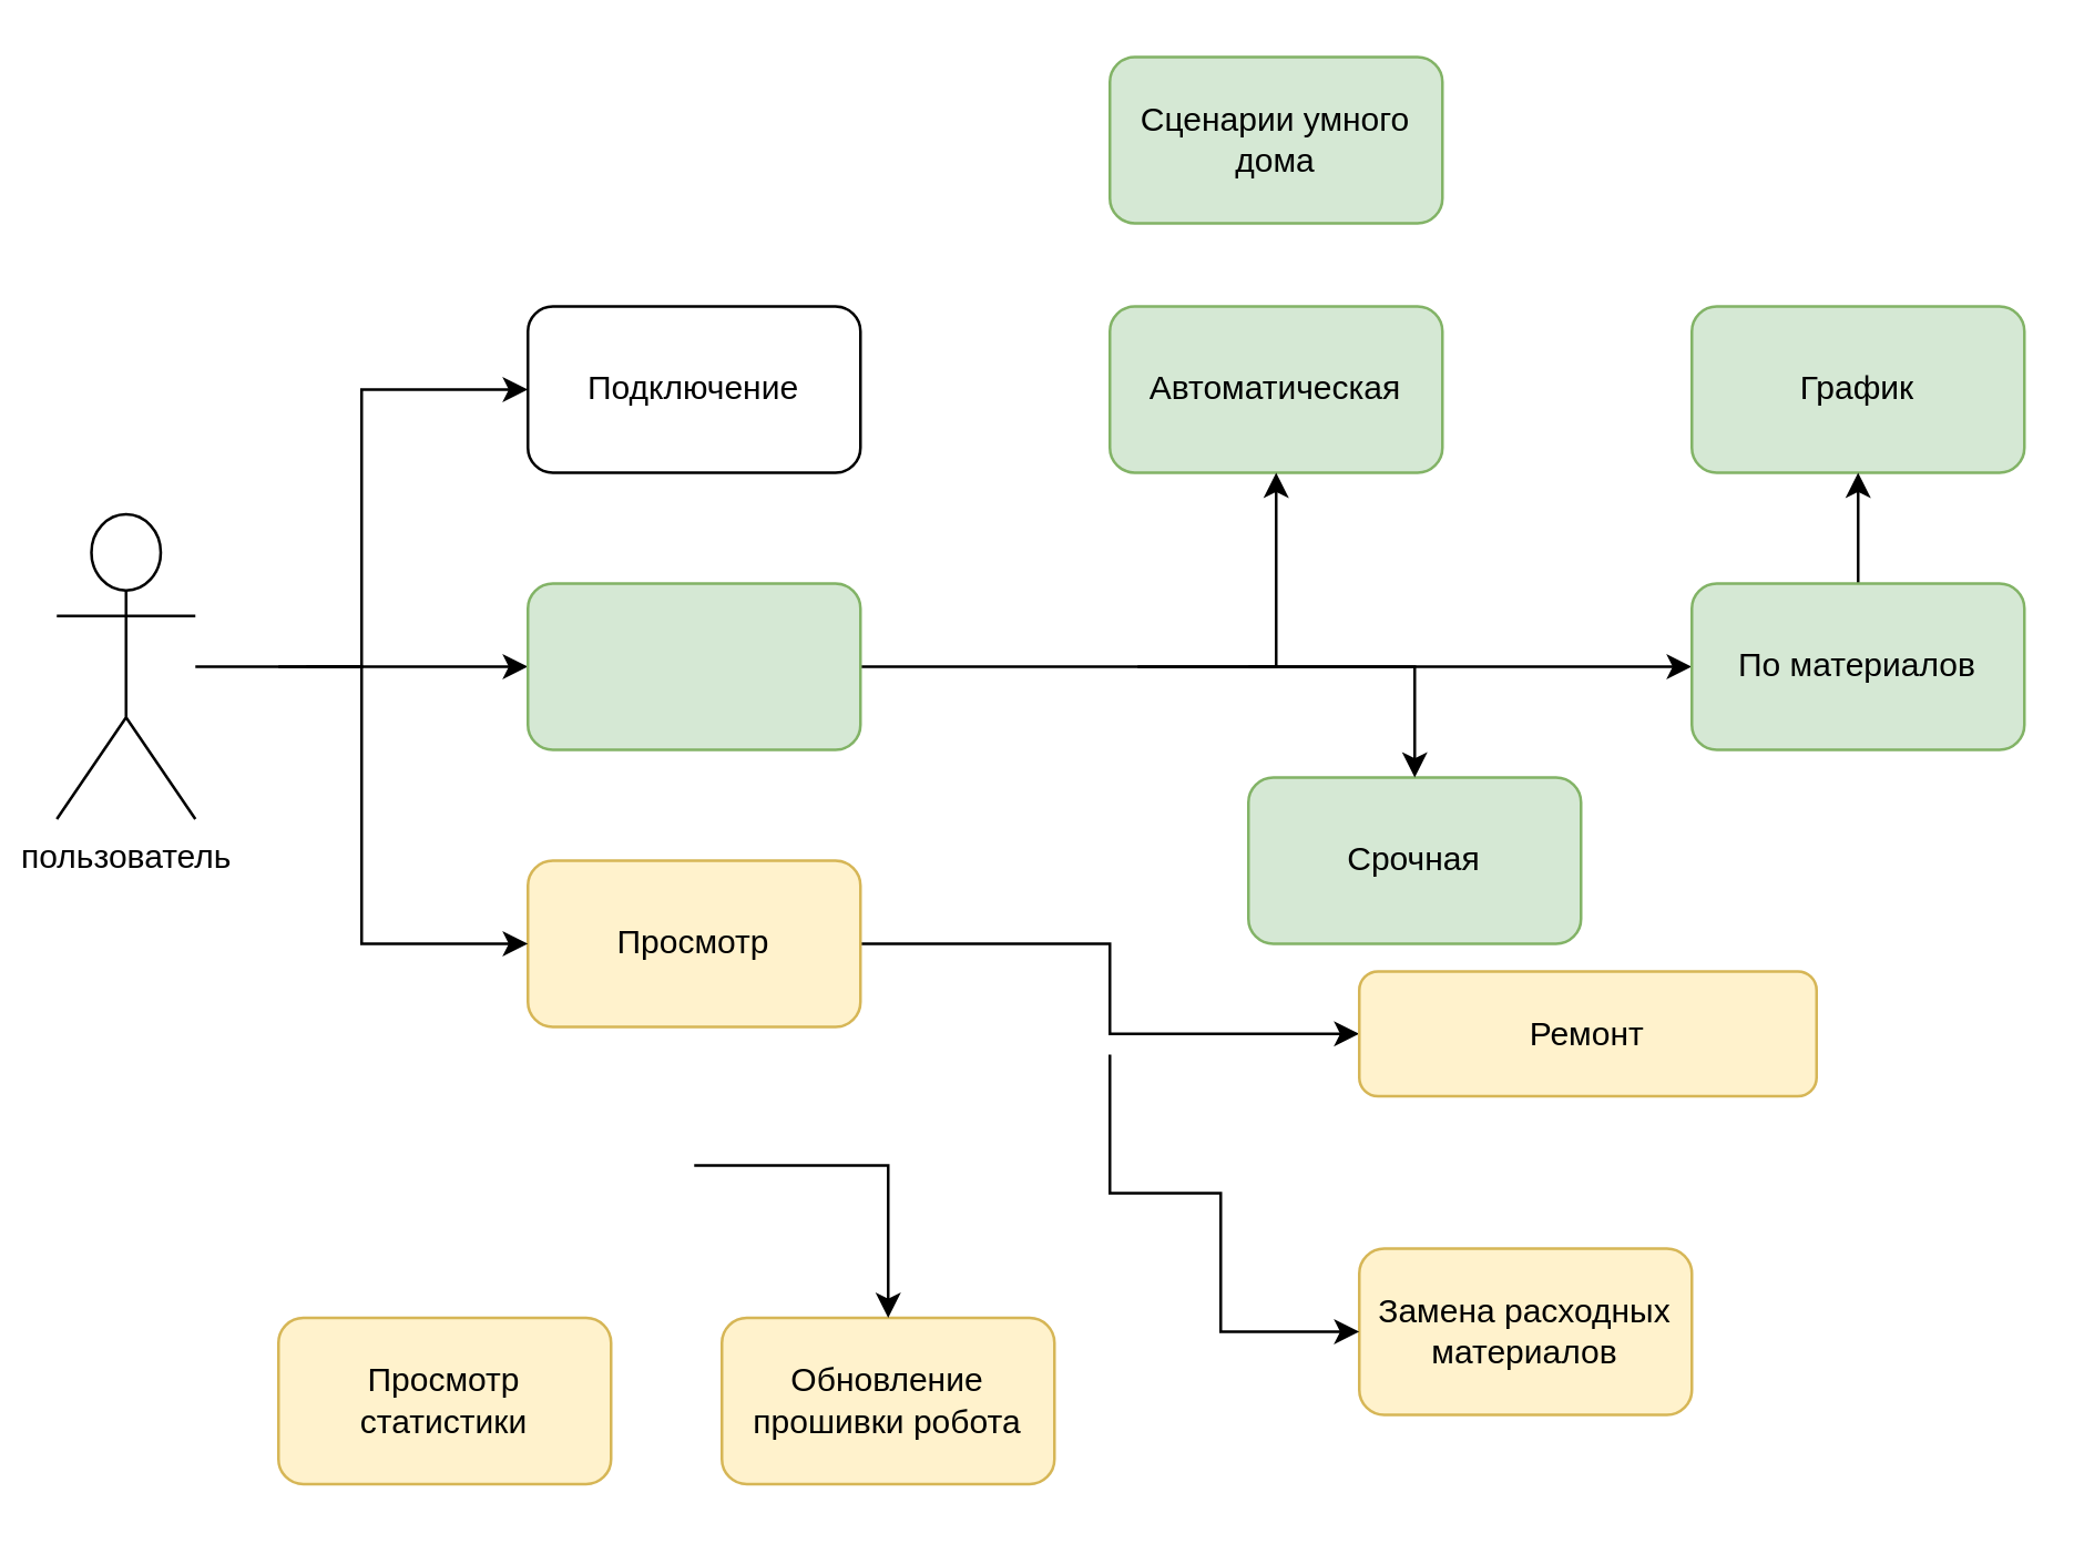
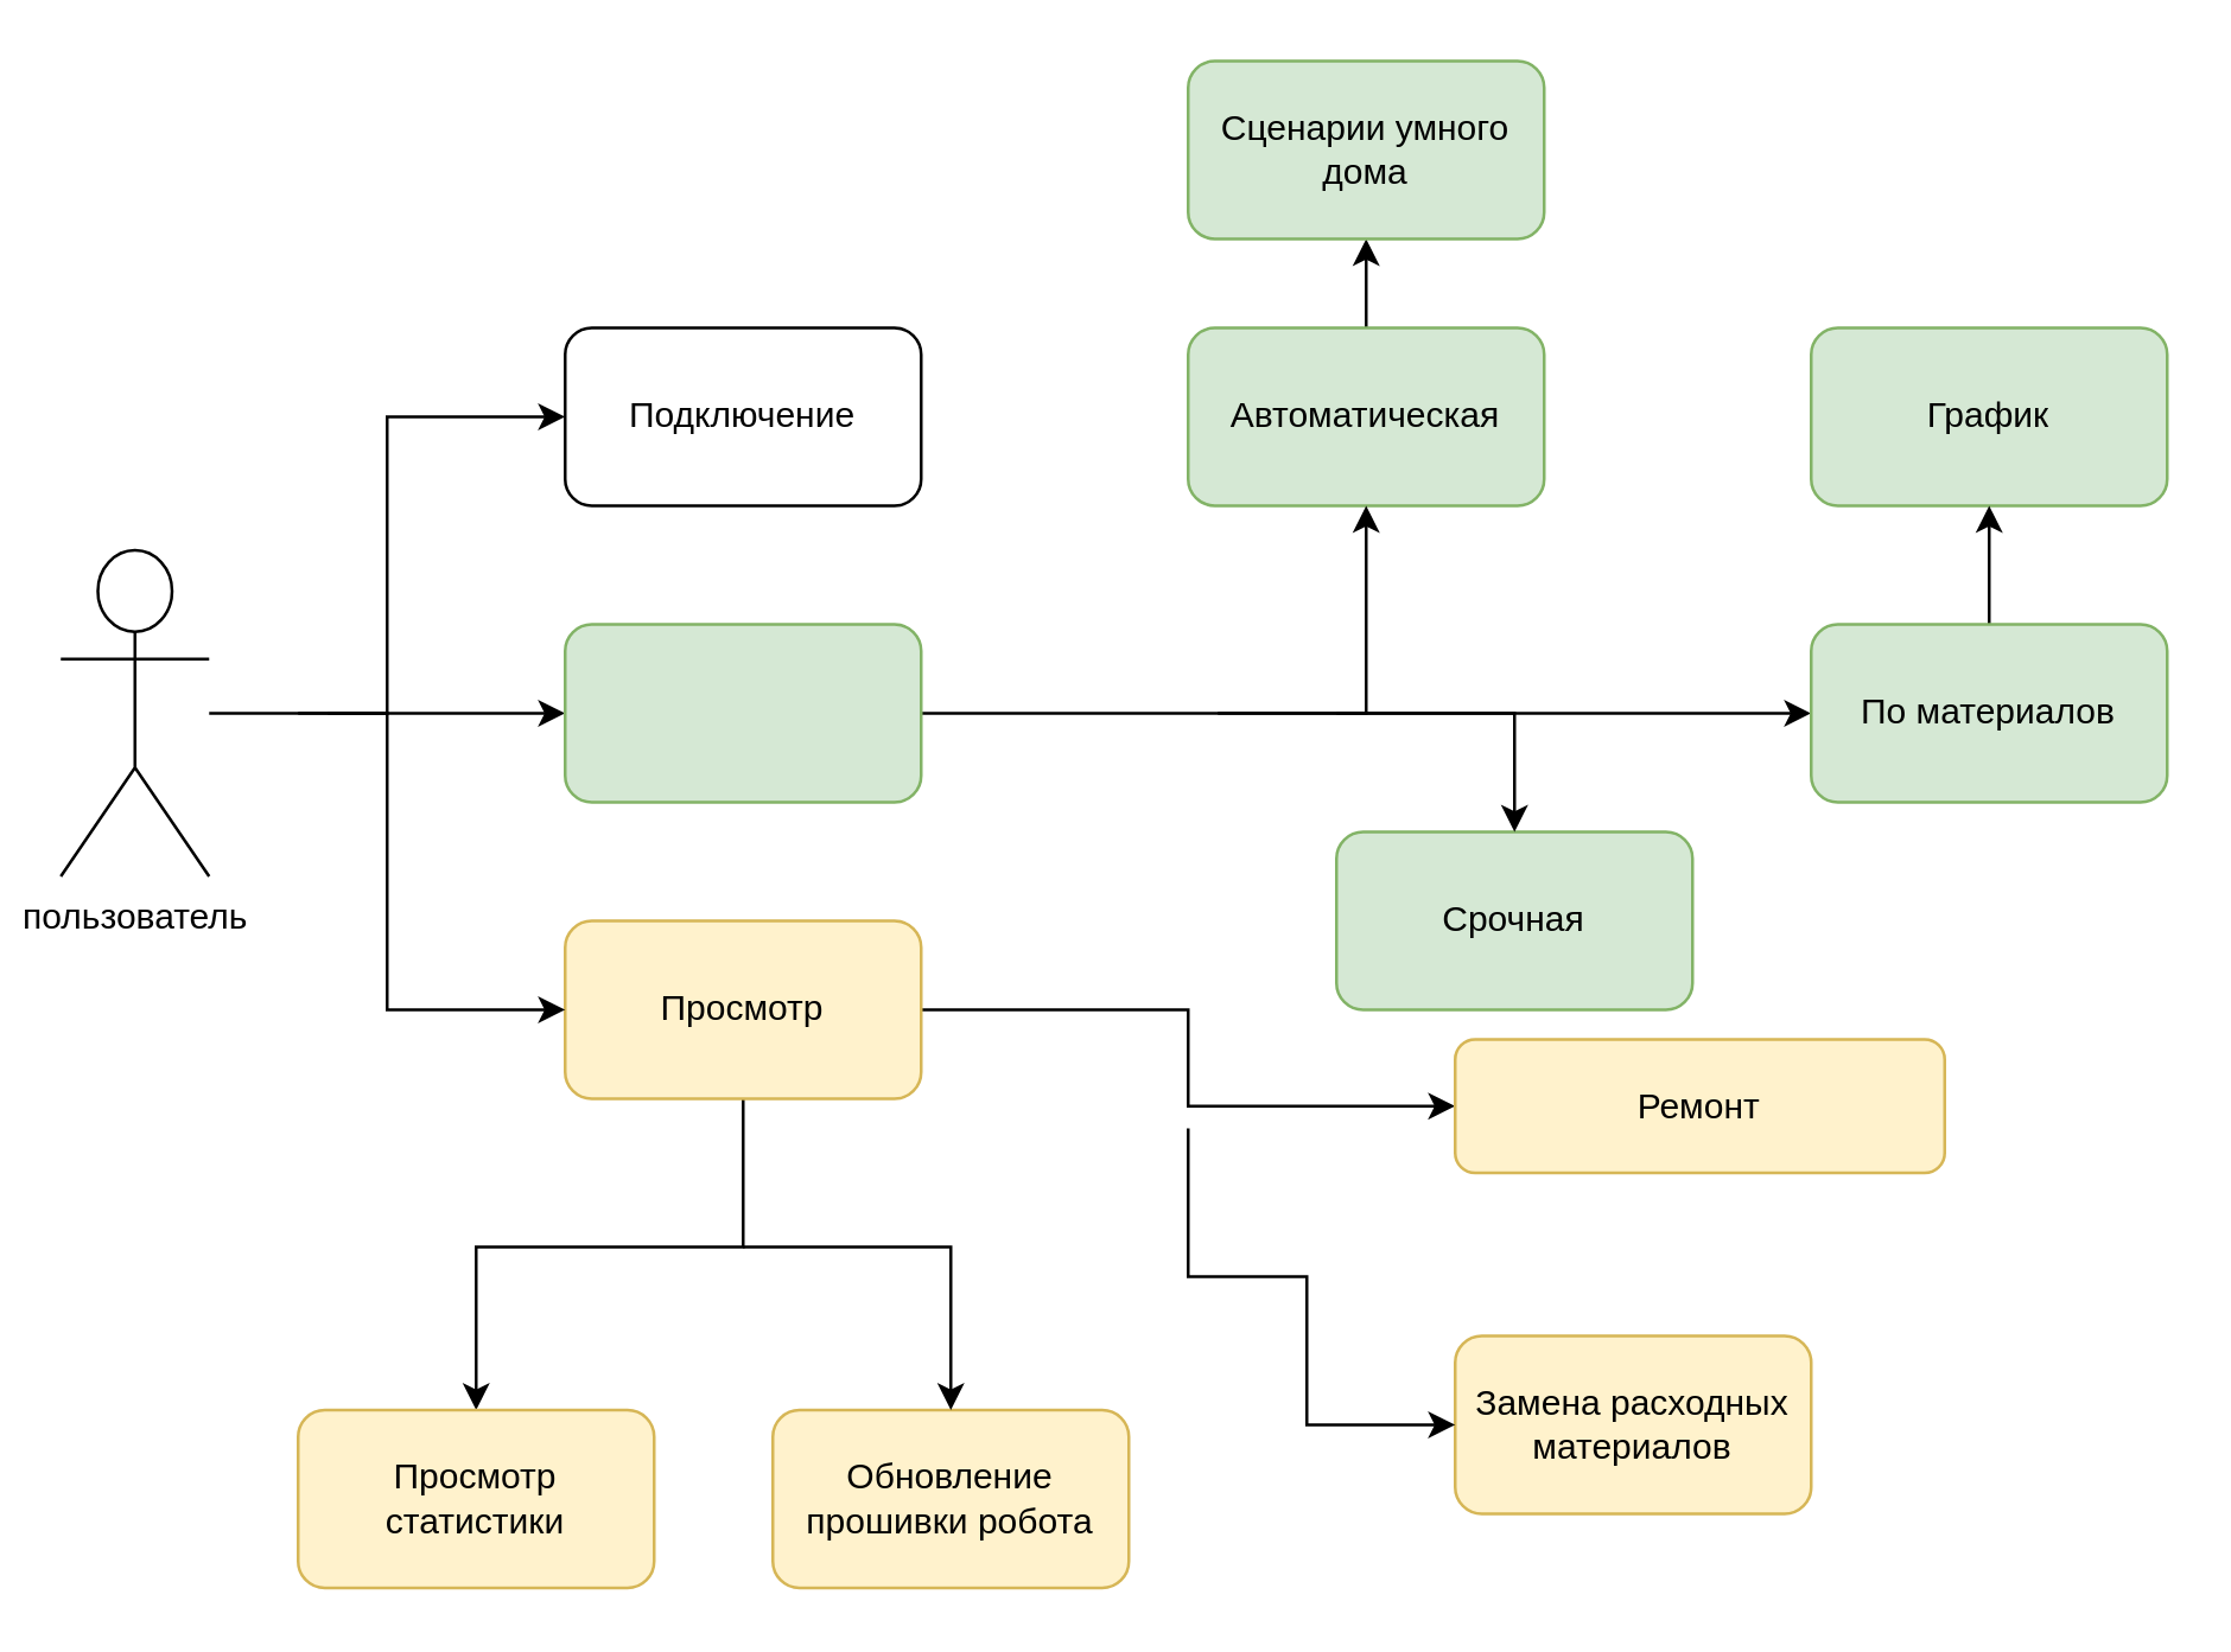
  <mxCell id="0" />
  <mxCell id="1" parent="0" />
  <mxCell id="2" style="edgeStyle=orthogonalEdgeStyle;rounded=0;orthogonalLoop=1;jettySize=auto;html=1;entryX=0;entryY=0.5;entryDx=0;entryDy=0;" edge="1" parent="1" source="3" target="6"><mxGeometry relative="1" as="geometry" /></mxCell>
  <mxCell id="3" value="пользователь" style="shape=umlActor;verticalLabelPosition=bottom;verticalAlign=top;html=1;outlineConnect=0;" vertex="1" parent="1"><mxGeometry x="20" y="185" width="50" height="110" as="geometry" /></mxCell>
  <mxCell id="4" value="Подключение" style="rounded=1;whiteSpace=wrap;html=1;" vertex="1" parent="1"><mxGeometry x="190" y="110" width="120" height="60" as="geometry" /></mxCell>
  <mxCell id="5" style="edgeStyle=orthogonalEdgeStyle;rounded=0;orthogonalLoop=1;jettySize=auto;html=1;" edge="1" parent="1" source="6" target="18"><mxGeometry relative="1" as="geometry" /></mxCell>
  <mxCell id="6" value="" style="rounded=1;whiteSpace=wrap;html=1;fillColor=#d5e8d4;strokeColor=#82b366;" vertex="1" parent="1"><mxGeometry x="190" y="210" width="120" height="60" as="geometry" /></mxCell>
  <mxCell id="7" style="edgeStyle=orthogonalEdgeStyle;rounded=0;orthogonalLoop=1;jettySize=auto;html=1;entryX=0;entryY=0.5;entryDx=0;entryDy=0;" edge="1" parent="1" source="9" target="12"><mxGeometry relative="1" as="geometry" /></mxCell>
+ <mxCell id="8" style="edgeStyle=orthogonalEdgeStyle;rounded=0;orthogonalLoop=1;jettySize=auto;html=1;" edge="1" parent="1" source="9" target="10"><mxGeometry relative="1" as="geometry"><Array as="points"><mxPoint x="250" y="420" /><mxPoint x="160" y="420" /></Array></mxGeometry></mxCell>
  <mxCell id="9" value="Просмотр" style="rounded=1;whiteSpace=wrap;html=1;fillColor=#fff2cc;strokeColor=#d6b656;" vertex="1" parent="1"><mxGeometry x="190" y="310" width="120" height="60" as="geometry" /></mxCell>
  <mxCell id="10" value="Просмотр статистики" style="rounded=1;whiteSpace=wrap;html=1;fillColor=#fff2cc;strokeColor=#d6b656;" vertex="1" parent="1"><mxGeometry x="100" y="475" width="120" height="60" as="geometry" /></mxCell>
  <mxCell id="11" value="Обновление прошивки робота" style="rounded=1;whiteSpace=wrap;html=1;fillColor=#fff2cc;strokeColor=#d6b656;" vertex="1" parent="1"><mxGeometry x="260" y="475" width="120" height="60" as="geometry" /></mxCell>
  <mxCell id="12" value="Ремонт" style="rounded=1;whiteSpace=wrap;html=1;fillColor=#fff2cc;strokeColor=#d6b656;" vertex="1" parent="1"><mxGeometry x="490" y="350" width="165" height="45" as="geometry" /></mxCell>
+ <mxCell id="13" style="edgeStyle=orthogonalEdgeStyle;rounded=0;orthogonalLoop=1;jettySize=auto;html=1;" edge="1" parent="1" source="14" target="26"><mxGeometry relative="1" as="geometry" /></mxCell>
  <mxCell id="14" value="Автоматическая" style="rounded=1;whiteSpace=wrap;html=1;fillColor=#d5e8d4;strokeColor=#82b366;" vertex="1" parent="1"><mxGeometry x="400" y="110" width="120" height="60" as="geometry" /></mxCell>
  <mxCell id="15" value="График" style="rounded=1;whiteSpace=wrap;html=1;fillColor=#d5e8d4;strokeColor=#82b366;" vertex="1" parent="1"><mxGeometry x="610" y="110" width="120" height="60" as="geometry" /></mxCell>
  <mxCell id="16" value="Срочная" style="rounded=1;whiteSpace=wrap;html=1;fillColor=#d5e8d4;strokeColor=#82b366;" vertex="1" parent="1"><mxGeometry x="450" y="280" width="120" height="60" as="geometry" /></mxCell>
  <mxCell id="17" style="edgeStyle=orthogonalEdgeStyle;rounded=0;orthogonalLoop=1;jettySize=auto;html=1;" edge="1" parent="1" source="18" target="15"><mxGeometry relative="1" as="geometry" /></mxCell>
  <mxCell id="18" value="По материалов" style="rounded=1;whiteSpace=wrap;html=1;fillColor=#d5e8d4;strokeColor=#82b366;" vertex="1" parent="1"><mxGeometry x="610" y="210" width="120" height="60" as="geometry" /></mxCell>
  <mxCell id="19" value="" style="edgeStyle=segmentEdgeStyle;endArrow=classic;html=1;rounded=0;entryX=0.5;entryY=1;entryDx=0;entryDy=0;" edge="1" parent="1" target="14"><mxGeometry width="50" height="50" relative="1" as="geometry"><mxPoint x="410" y="240" as="sourcePoint" /><mxPoint x="460" y="190" as="targetPoint" /></mxGeometry></mxCell>
  <mxCell id="20" value="" style="edgeStyle=segmentEdgeStyle;endArrow=classic;html=1;rounded=0;" edge="1" parent="1" target="16"><mxGeometry width="50" height="50" relative="1" as="geometry"><mxPoint x="450" y="240" as="sourcePoint" /><mxPoint x="500" y="190" as="targetPoint" /></mxGeometry></mxCell>
  <mxCell id="21" value="" style="edgeStyle=segmentEdgeStyle;endArrow=classic;html=1;rounded=0;entryX=0;entryY=0.5;entryDx=0;entryDy=0;" edge="1" parent="1" target="9"><mxGeometry width="50" height="50" relative="1" as="geometry"><mxPoint x="100" y="240" as="sourcePoint" /><mxPoint x="150" y="340" as="targetPoint" /><Array as="points"><mxPoint x="130" y="240" /><mxPoint x="130" y="340" /></Array></mxGeometry></mxCell>
  <mxCell id="22" value="" style="edgeStyle=elbowEdgeStyle;elbow=horizontal;endArrow=classic;html=1;rounded=0;entryX=0;entryY=0.5;entryDx=0;entryDy=0;" edge="1" parent="1" target="4"><mxGeometry width="50" height="50" relative="1" as="geometry"><mxPoint x="110" y="240" as="sourcePoint" /><mxPoint x="160" y="190" as="targetPoint" /><Array as="points"><mxPoint x="130" y="160" /></Array></mxGeometry></mxCell>
  <mxCell id="23" value="" style="edgeStyle=segmentEdgeStyle;endArrow=classic;html=1;rounded=0;entryX=0.5;entryY=0;entryDx=0;entryDy=0;" edge="1" parent="1" target="11"><mxGeometry width="50" height="50" relative="1" as="geometry"><mxPoint x="250" y="420" as="sourcePoint" /><mxPoint x="290" y="380" as="targetPoint" /><Array as="points"><mxPoint x="320" y="420" /></Array></mxGeometry></mxCell>
  <mxCell id="24" value="Замена расходных материалов" style="rounded=1;whiteSpace=wrap;html=1;fillColor=#fff2cc;strokeColor=#d6b656;" vertex="1" parent="1"><mxGeometry x="490" y="450" width="120" height="60" as="geometry" /></mxCell>
  <mxCell id="25" value="" style="edgeStyle=segmentEdgeStyle;endArrow=classic;html=1;rounded=0;entryX=0;entryY=0.5;entryDx=0;entryDy=0;" edge="1" parent="1" target="24"><mxGeometry width="50" height="50" relative="1" as="geometry"><mxPoint x="400" y="380" as="sourcePoint" /><mxPoint x="380" y="380" as="targetPoint" /><Array as="points"><mxPoint x="440" y="430" /><mxPoint x="440" y="480" /></Array></mxGeometry></mxCell>
  <mxCell id="26" value="Сценарии умного дома" style="rounded=1;whiteSpace=wrap;html=1;fillColor=#d5e8d4;strokeColor=#82b366;" vertex="1" parent="1"><mxGeometry x="400" y="20" width="120" height="60" as="geometry" /></mxCell>
